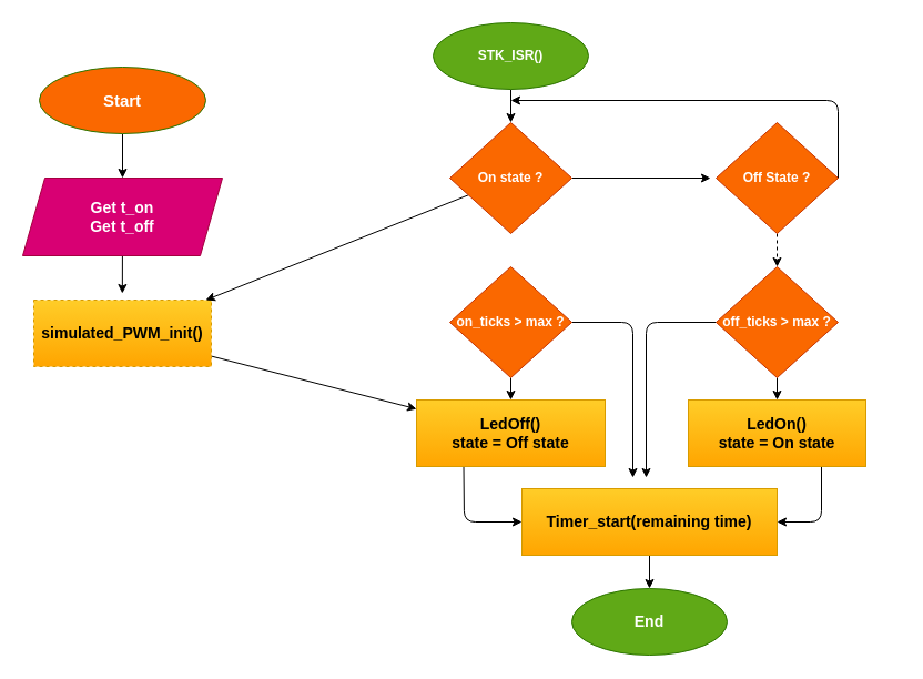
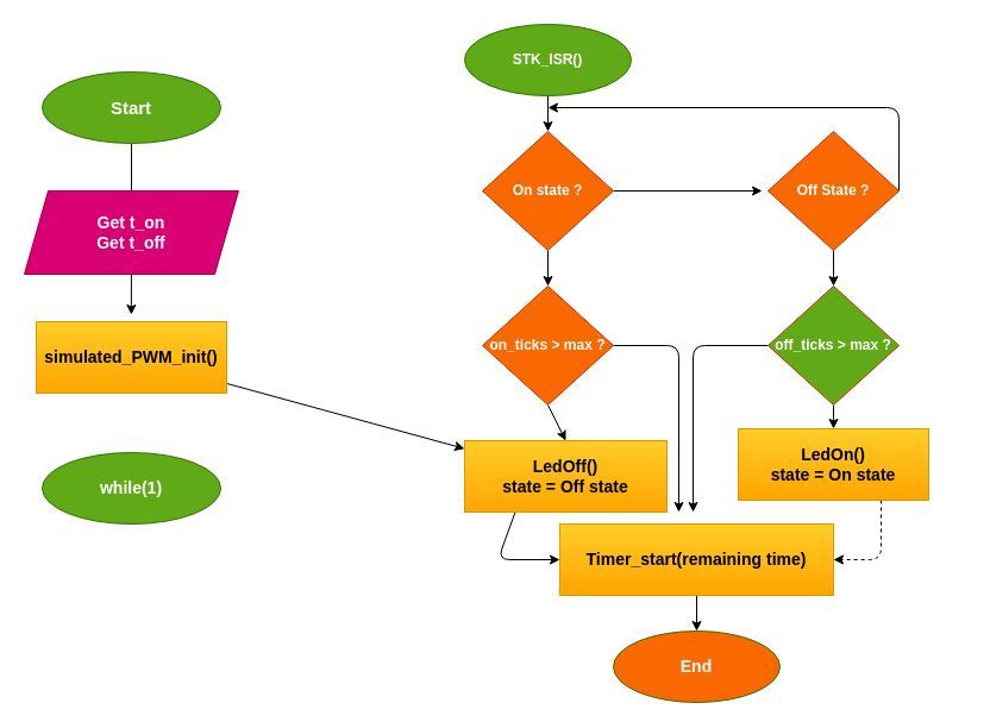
  <mxCell id="0" />
  <mxCell id="1" parent="0" />
- <mxCell id="2" style="edgeStyle=none;html=1;exitX=0.5;exitY=1;exitDx=0;exitDy=0;entryX=0.5;entryY=0;entryDx=0;entryDy=0;" edge="1" parent="1" source="3" target="7"><mxGeometry relative="1" as="geometry"><mxPoint x="90" y="160" as="targetPoint" /></mxGeometry></mxCell>
- <mxCell id="3" value="Start" style="ellipse;whiteSpace=wrap;html=1;fontStyle=1;fontSize=15;fillColor=#fa6800;fontColor=#ffffff;strokeColor=#2D7600;gradientDirection=radial;" vertex="1" parent="1"><mxGeometry x="35" y="60" width="150" height="60" as="geometry" /></mxCell>
+ <mxCell id="2" style="edgeStyle=none;html=1;exitX=0.5;exitY=1;exitDx=0;exitDy=0;entryX=0.5;entryY=0;entryDx=0;entryDy=0;endArrow=none;" edge="1" parent="1" source="3" target="7"><mxGeometry relative="1" as="geometry"><mxPoint x="90" y="160" as="targetPoint" /></mxGeometry></mxCell>
+ <mxCell id="3" value="Start" style="ellipse;whiteSpace=wrap;html=1;fontStyle=1;fontSize=15;fillColor=#60a917;fontColor=#ffffff;strokeColor=#2D7600;gradientDirection=radial;" vertex="1" parent="1"><mxGeometry x="35" y="60" width="150" height="60" as="geometry" /></mxCell>
  <mxCell id="4" style="edgeStyle=none;html=1;" edge="1" parent="1" source="5" target="24"><mxGeometry relative="1" as="geometry" /></mxCell>
- <mxCell id="5" value="simulated_PWM_init()" style="whiteSpace=wrap;html=1;fillColor=#ffcd28;strokeColor=#d79b00;fontSize=14;fontStyle=1;gradientColor=#ffa500;dashed=1;" vertex="1" parent="1"><mxGeometry x="30" y="270" width="160" height="60" as="geometry" /></mxCell>
+ <mxCell id="5" value="simulated_PWM_init()" style="whiteSpace=wrap;html=1;fillColor=#ffcd28;strokeColor=#d79b00;fontSize=14;fontStyle=1;gradientColor=#ffa500;" vertex="1" parent="1"><mxGeometry x="30" y="270" width="160" height="60" as="geometry" /></mxCell>
  <mxCell id="6" style="edgeStyle=none;html=1;entryX=0.499;entryY=-0.1;entryDx=0;entryDy=0;entryPerimeter=0;" edge="1" parent="1" source="7" target="5"><mxGeometry relative="1" as="geometry" /></mxCell>
  <mxCell id="7" value="Get t_on&lt;br&gt;Get t_off" style="shape=parallelogram;perimeter=parallelogramPerimeter;whiteSpace=wrap;html=1;fixedSize=1;fontSize=14;fontStyle=1;fillColor=#d80073;fontColor=#ffffff;strokeColor=#A50040;" vertex="1" parent="1"><mxGeometry x="20" y="160" width="180" height="70" as="geometry" /></mxCell>
+ <mxCell id="8" value="while(1)" style="ellipse;whiteSpace=wrap;html=1;fillColor=#60a917;fontColor=#ffffff;strokeColor=#2D7600;fontSize=14;fontStyle=1" vertex="1" parent="1"><mxGeometry x="35" y="380" width="150" height="60" as="geometry" /></mxCell>
  <mxCell id="9" style="edgeStyle=none;html=1;entryX=0.5;entryY=0;entryDx=0;entryDy=0;fontSize=12;fontColor=#FFFFFF;" edge="1" parent="1" source="10" target="13"><mxGeometry relative="1" as="geometry" /></mxCell>
  <mxCell id="10" value="&lt;b&gt;STK_ISR()&lt;/b&gt;" style="ellipse;whiteSpace=wrap;html=1;fontSize=12;gradientDirection=radial;fillColor=#60a917;fontColor=#ffffff;strokeColor=#2D7600;" vertex="1" parent="1"><mxGeometry x="390" y="20" width="140" height="60" as="geometry" /></mxCell>
- <mxCell id="11" style="edgeStyle=none;html=1;fontSize=12;fontColor=#FFFFFF;" edge="1" parent="1" source="13" target="5"><mxGeometry relative="1" as="geometry" /></mxCell>
+ <mxCell id="11" style="edgeStyle=none;html=1;entryX=0.5;entryY=0;entryDx=0;entryDy=0;fontSize=12;fontColor=#FFFFFF;" edge="1" parent="1" source="13" target="19"><mxGeometry relative="1" as="geometry" /></mxCell>
  <mxCell id="12" style="edgeStyle=none;html=1;fontSize=14;fontColor=#FFFFFF;" edge="1" parent="1" source="13"><mxGeometry relative="1" as="geometry"><mxPoint x="640" y="160" as="targetPoint" /></mxGeometry></mxCell>
  <mxCell id="13" value="&lt;font color=&quot;#ffffff&quot; style=&quot;font-size: 12px&quot;&gt;On state ?&lt;/font&gt;" style="rhombus;whiteSpace=wrap;html=1;fontSize=12;gradientDirection=radial;fillColor=#fa6800;fontColor=#000000;strokeColor=#C73500;fontStyle=1" vertex="1" parent="1"><mxGeometry x="405" y="110" width="110" height="100" as="geometry" /></mxCell>
- <mxCell id="14" style="edgeStyle=none;html=1;exitX=0.5;exitY=1;exitDx=0;exitDy=0;entryX=0.5;entryY=0;entryDx=0;entryDy=0;fontSize=14;fontColor=#FFFFFF;dashed=1;" edge="1" parent="1" source="16" target="22"><mxGeometry relative="1" as="geometry" /></mxCell>
+ <mxCell id="14" style="edgeStyle=none;html=1;exitX=0.5;exitY=1;exitDx=0;exitDy=0;entryX=0.5;entryY=0;entryDx=0;entryDy=0;fontSize=14;fontColor=#FFFFFF;" edge="1" parent="1" source="16" target="22"><mxGeometry relative="1" as="geometry" /></mxCell>
  <mxCell id="15" style="edgeStyle=none;html=1;fontSize=14;fontColor=#FFFFFF;exitX=1;exitY=0.5;exitDx=0;exitDy=0;" edge="1" parent="1" source="16"><mxGeometry relative="1" as="geometry"><mxPoint x="460" y="90" as="targetPoint" /><Array as="points"><mxPoint x="755" y="90" /></Array></mxGeometry></mxCell>
  <mxCell id="16" value="&lt;font color=&quot;#ffffff&quot; style=&quot;font-size: 12px&quot;&gt;Off State ?&lt;/font&gt;" style="rhombus;whiteSpace=wrap;html=1;fontSize=12;gradientDirection=radial;fillColor=#fa6800;fontColor=#000000;strokeColor=#C73500;fontStyle=1" vertex="1" parent="1"><mxGeometry x="645" y="110" width="110" height="100" as="geometry" /></mxCell>
  <mxCell id="17" style="edgeStyle=none;html=1;exitX=0.5;exitY=1;exitDx=0;exitDy=0;entryX=0.5;entryY=0;entryDx=0;entryDy=0;fontSize=14;fontColor=#FFFFFF;" edge="1" parent="1" source="19" target="24"><mxGeometry relative="1" as="geometry" /></mxCell>
  <mxCell id="18" style="edgeStyle=none;html=1;fontSize=14;fontColor=#FFFFFF;" edge="1" parent="1" source="19"><mxGeometry relative="1" as="geometry"><mxPoint x="570" y="430" as="targetPoint" /><Array as="points"><mxPoint x="570" y="290" /></Array></mxGeometry></mxCell>
  <mxCell id="19" value="&lt;font color=&quot;#ffffff&quot;&gt;on_ticks &amp;gt; max ?&lt;/font&gt;" style="rhombus;whiteSpace=wrap;html=1;fontSize=12;gradientDirection=radial;fillColor=#fa6800;fontColor=#000000;strokeColor=#C73500;fontStyle=1" vertex="1" parent="1"><mxGeometry x="405" y="240" width="110" height="100" as="geometry" /></mxCell>
  <mxCell id="20" style="edgeStyle=none;html=1;exitX=0.5;exitY=1;exitDx=0;exitDy=0;entryX=0.5;entryY=0;entryDx=0;entryDy=0;fontSize=14;fontColor=#FFFFFF;" edge="1" parent="1" source="22" target="26"><mxGeometry relative="1" as="geometry" /></mxCell>
  <mxCell id="21" style="edgeStyle=none;html=1;fontSize=14;fontColor=#FFFFFF;" edge="1" parent="1" source="22"><mxGeometry relative="1" as="geometry"><mxPoint x="582" y="430" as="targetPoint" /><Array as="points"><mxPoint x="582" y="290" /></Array></mxGeometry></mxCell>
- <mxCell id="22" value="&lt;font color=&quot;#ffffff&quot; style=&quot;font-size: 12px&quot;&gt;off_ticks &amp;gt; max ?&lt;/font&gt;" style="rhombus;whiteSpace=wrap;html=1;fontSize=12;gradientDirection=radial;fillColor=#fa6800;fontColor=#000000;strokeColor=#C73500;fontStyle=1" vertex="1" parent="1"><mxGeometry x="645" y="240" width="110" height="100" as="geometry" /></mxCell>
+ <mxCell id="22" value="&lt;font color=&quot;#ffffff&quot; style=&quot;font-size: 12px&quot;&gt;off_ticks &amp;gt; max ?&lt;/font&gt;" style="rhombus;whiteSpace=wrap;html=1;fontSize=12;gradientDirection=radial;fillColor=#60a917;fontColor=#000000;strokeColor=#C73500;fontStyle=1;" vertex="1" parent="1"><mxGeometry x="645" y="240" width="110" height="100" as="geometry" /></mxCell>
  <mxCell id="23" style="edgeStyle=none;html=1;exitX=0.25;exitY=1;exitDx=0;exitDy=0;entryX=0;entryY=0.5;entryDx=0;entryDy=0;fontSize=14;fontColor=#FFFFFF;" edge="1" parent="1" source="24" target="28"><mxGeometry relative="1" as="geometry"><Array as="points"><mxPoint x="418" y="470" /></Array></mxGeometry></mxCell>
- <mxCell id="24" value="&lt;font face=&quot;helvetica&quot;&gt;LedOff()&lt;br&gt;state = Off state&lt;br&gt;&lt;/font&gt;" style="whiteSpace=wrap;html=1;fillColor=#ffcd28;strokeColor=#d79b00;fontSize=14;fontStyle=1;gradientColor=#ffa500;" vertex="1" parent="1"><mxGeometry x="375" y="360" width="170" height="60" as="geometry" /></mxCell>
- <mxCell id="25" style="edgeStyle=none;html=1;exitX=0.75;exitY=1;exitDx=0;exitDy=0;fontSize=14;fontColor=#FFFFFF;entryX=1;entryY=0.5;entryDx=0;entryDy=0;" edge="1" parent="1" source="26" target="28"><mxGeometry relative="1" as="geometry"><mxPoint x="740" y="480" as="targetPoint" /><Array as="points"><mxPoint x="740" y="470" /></Array></mxGeometry></mxCell>
+ <mxCell id="24" value="&lt;font face=&quot;helvetica&quot;&gt;LedOff()&lt;br&gt;state = Off state&lt;br&gt;&lt;/font&gt;" style="whiteSpace=wrap;html=1;fillColor=#ffcd28;strokeColor=#d79b00;fontSize=14;fontStyle=1;gradientColor=#ffa500;" vertex="1" parent="1"><mxGeometry x="390" y="370" width="170" height="60" as="geometry" /></mxCell>
+ <mxCell id="25" style="edgeStyle=none;html=1;exitX=0.75;exitY=1;exitDx=0;exitDy=0;fontSize=14;fontColor=#FFFFFF;entryX=1;entryY=0.5;entryDx=0;entryDy=0;dashed=1;" edge="1" parent="1" source="26" target="28"><mxGeometry relative="1" as="geometry"><mxPoint x="740" y="480" as="targetPoint" /><Array as="points"><mxPoint x="740" y="470" /></Array></mxGeometry></mxCell>
  <mxCell id="26" value="LedOn()&lt;br&gt;state = On state" style="whiteSpace=wrap;html=1;fillColor=#ffcd28;strokeColor=#d79b00;fontSize=14;fontStyle=1;gradientColor=#ffa500;" vertex="1" parent="1"><mxGeometry x="620" y="360" width="160" height="60" as="geometry" /></mxCell>
  <mxCell id="27" style="edgeStyle=none;html=1;entryX=0.5;entryY=0;entryDx=0;entryDy=0;fontSize=14;fontColor=#FFFFFF;" edge="1" parent="1" source="28" target="29"><mxGeometry relative="1" as="geometry" /></mxCell>
  <mxCell id="28" value="Timer_start(remaining time)" style="whiteSpace=wrap;html=1;fillColor=#ffcd28;strokeColor=#d79b00;fontSize=14;fontStyle=1;gradientColor=#ffa500;" vertex="1" parent="1"><mxGeometry x="470" y="440" width="230" height="60" as="geometry" /></mxCell>
- <mxCell id="29" value="&lt;b&gt;&lt;font style=&quot;font-size: 14px&quot;&gt;End&lt;/font&gt;&lt;/b&gt;" style="ellipse;whiteSpace=wrap;html=1;fontSize=12;gradientDirection=radial;fillColor=#60a917;fontColor=#ffffff;strokeColor=#2D7600;" vertex="1" parent="1"><mxGeometry x="515" y="530" width="140" height="60" as="geometry" /></mxCell>
+ <mxCell id="29" value="&lt;b&gt;&lt;font style=&quot;font-size: 14px&quot;&gt;End&lt;/font&gt;&lt;/b&gt;" style="ellipse;whiteSpace=wrap;html=1;fontSize=12;gradientDirection=radial;fillColor=#fa6800;fontColor=#ffffff;strokeColor=#2D7600;" vertex="1" parent="1"><mxGeometry x="515" y="530" width="140" height="60" as="geometry" /></mxCell>
  <mxCell id="30" value="No" style="text;html=1;strokeColor=none;fillColor=none;align=center;verticalAlign=middle;whiteSpace=wrap;rounded=0;fontSize=14;fontColor=#FFFFFF;" vertex="1" parent="1"><mxGeometry x="500" y="130" width="60" height="30" as="geometry" /></mxCell>
  <mxCell id="31" value="No" style="text;html=1;strokeColor=none;fillColor=none;align=center;verticalAlign=middle;whiteSpace=wrap;rounded=0;fontSize=14;fontColor=#FFFFFF;" vertex="1" parent="1"><mxGeometry x="600" y="260" width="60" height="30" as="geometry" /></mxCell>
  <mxCell id="32" value="No" style="text;html=1;strokeColor=none;fillColor=none;align=center;verticalAlign=middle;whiteSpace=wrap;rounded=0;fontSize=14;fontColor=#FFFFFF;" vertex="1" parent="1"><mxGeometry x="500" y="260" width="60" height="30" as="geometry" /></mxCell>
  <mxCell id="33" value="No" style="text;html=1;strokeColor=none;fillColor=none;align=center;verticalAlign=middle;whiteSpace=wrap;rounded=0;fontSize=14;fontColor=#FFFFFF;" vertex="1" parent="1"><mxGeometry x="750" y="130" width="60" height="30" as="geometry" /></mxCell>
  <mxCell id="34" value="Yes" style="text;html=1;strokeColor=none;fillColor=none;align=center;verticalAlign=middle;whiteSpace=wrap;rounded=0;fontSize=14;fontColor=#FFFFFF;" vertex="1" parent="1"><mxGeometry x="455" y="330" width="60" height="30" as="geometry" /></mxCell>
  <mxCell id="35" value="Yes" style="text;html=1;strokeColor=none;fillColor=none;align=center;verticalAlign=middle;whiteSpace=wrap;rounded=0;fontSize=14;fontColor=#FFFFFF;" vertex="1" parent="1"><mxGeometry x="700" y="330" width="60" height="30" as="geometry" /></mxCell>
  <mxCell id="36" value="Yes" style="text;html=1;strokeColor=none;fillColor=none;align=center;verticalAlign=middle;whiteSpace=wrap;rounded=0;fontSize=14;fontColor=#FFFFFF;" vertex="1" parent="1"><mxGeometry x="455" y="210" width="60" height="30" as="geometry" /></mxCell>
  <mxCell id="37" value="Yes" style="text;html=1;strokeColor=none;fillColor=none;align=center;verticalAlign=middle;whiteSpace=wrap;rounded=0;fontSize=14;fontColor=#FFFFFF;" vertex="1" parent="1"><mxGeometry x="690" y="210" width="60" height="30" as="geometry" /></mxCell>
